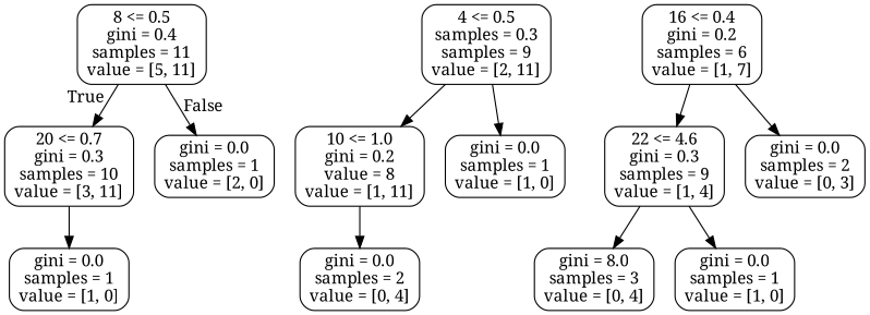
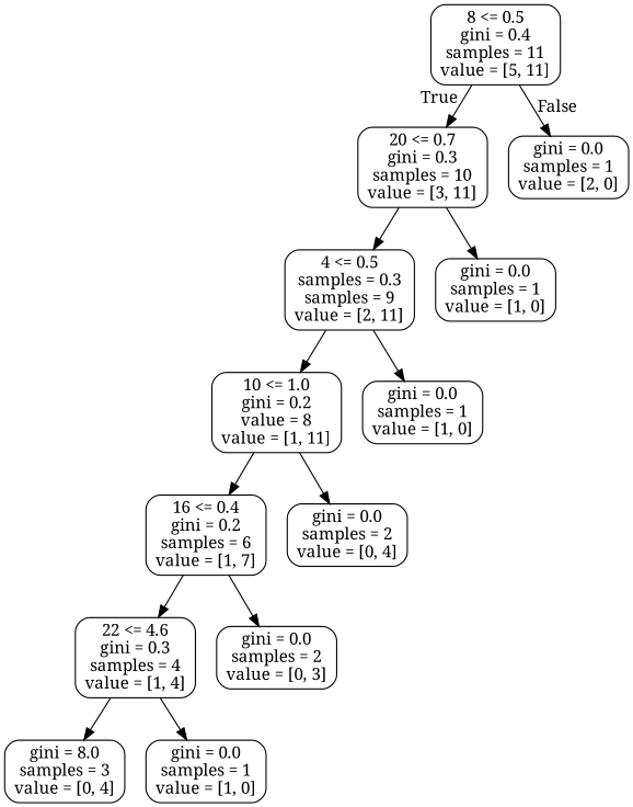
  digraph {
    fontname="Noto Serif"
    node [color=black fontname="Noto Serif" shape=box style=rounded]
    edge [fontname="Noto Serif"]
    n1 [label="8 <= 0.5\ngini = 0.4\nsamples = 11\nvalue = [5, 11]"]
    n2 [label="20 <= 0.7\ngini = 0.3\nsamples = 10\nvalue = [3, 11]"]
    n3 [label="gini = 0.0\nsamples = 1\nvalue = [2, 0]"]
    n4 [label="4 <= 0.5\nsamples = 0.3\nsamples = 9\nvalue = [2, 11]"]
    n5 [label="gini = 0.0\nsamples = 1\nvalue = [1, 0]"]
    n6 [label="10 <= 1.0\ngini = 0.2\nvalue = 8\nvalue = [1, 11]"]
    n7 [label="gini = 0.0\nsamples = 1\nvalue = [1, 0]"]
    n8 [label="16 <= 0.4\ngini = 0.2\nsamples = 6\nvalue = [1, 7]"]
    n9 [label="gini = 0.0\nsamples = 2\nvalue = [0, 4]"]
-   n10 [label="22 <= 4.6\ngini = 0.3\nsamples = 9\nvalue = [1, 4]"]
+   n10 [label="22 <= 4.6\ngini = 0.3\nsamples = 4\nvalue = [1, 4]"]
    n11 [label="gini = 0.0\nsamples = 2\nvalue = [0, 3]"]
    n12 [label="gini = 8.0\nsamples = 3\nvalue = [0, 4]"]
    n13 [label="gini = 0.0\nsamples = 1\nvalue = [1, 0]"]
    n1 -> n2 [headlabel=True labelangle=45 labeldistance=2.5]
    n1 -> n3 [headlabel=False labelangle=-45 labeldistance=2.5]
+   n2 -> n4
    n2 -> n5
    n4 -> n6
    n4 -> n7
+   n6 -> n8
    n6 -> n9
    n8 -> n10
    n8 -> n11
    n10 -> n12
    n10 -> n13
  }
